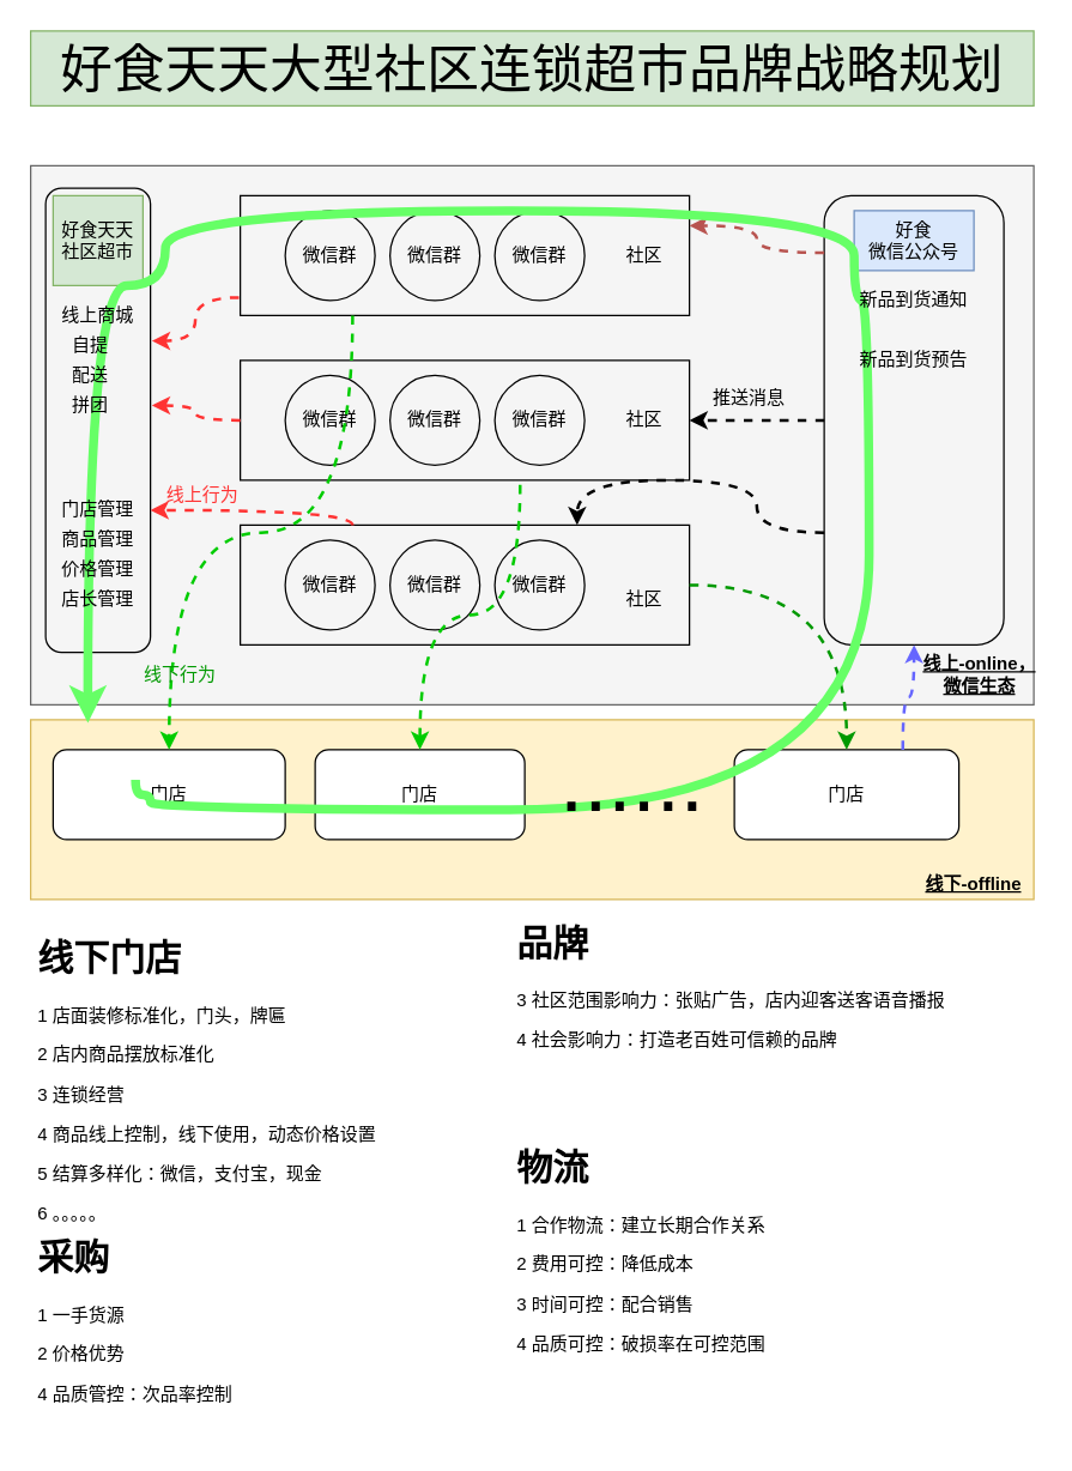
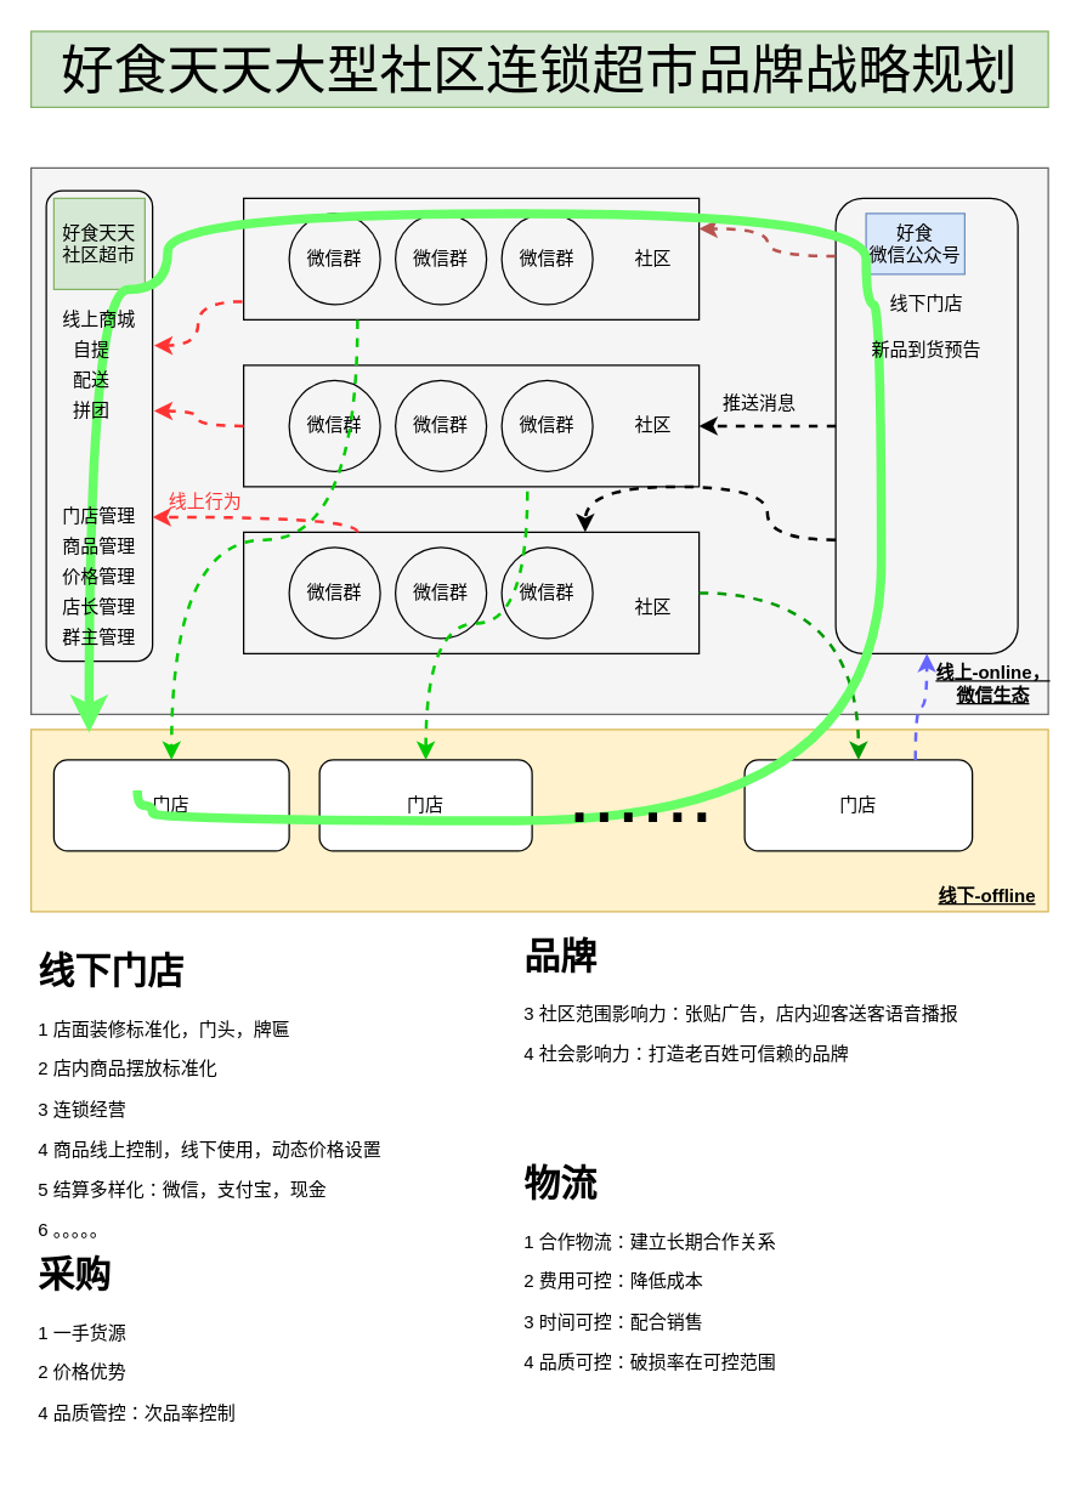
  <mxCell id="0" />
  <mxCell id="1" parent="0" />
  <mxCell id="2" value="" style="rounded=0;whiteSpace=wrap;html=1;fillColor=#f5f5f5;strokeColor=#666666;fontColor=#333333;" parent="1" vertex="1"><mxGeometry x="20" y="110" width="670" height="360" as="geometry" /></mxCell>
  <mxCell id="3" value="" style="rounded=0;whiteSpace=wrap;html=1;fillColor=none;" parent="1" vertex="1"><mxGeometry x="160" y="130" width="300" height="80" as="geometry" /></mxCell>
  <mxCell id="4" value="&lt;span&gt;微信群&lt;/span&gt;" style="ellipse;whiteSpace=wrap;html=1;aspect=fixed;fillColor=none;" parent="1" vertex="1"><mxGeometry x="190" y="140" width="60" height="60" as="geometry" /></mxCell>
  <mxCell id="5" value="&lt;span&gt;微信群&lt;/span&gt;" style="ellipse;whiteSpace=wrap;html=1;aspect=fixed;fillColor=none;" parent="1" vertex="1"><mxGeometry x="260" y="140" width="60" height="60" as="geometry" /></mxCell>
  <mxCell id="6" value="&lt;span&gt;微信群&lt;/span&gt;" style="ellipse;whiteSpace=wrap;html=1;aspect=fixed;fillColor=none;" parent="1" vertex="1"><mxGeometry x="330" y="140" width="60" height="60" as="geometry" /></mxCell>
  <mxCell id="7" value="" style="rounded=0;whiteSpace=wrap;html=1;fillColor=none;" parent="1" vertex="1"><mxGeometry x="160" y="240" width="300" height="80" as="geometry" /></mxCell>
  <mxCell id="8" value="&lt;span&gt;微信群&lt;/span&gt;" style="ellipse;whiteSpace=wrap;html=1;aspect=fixed;fillColor=none;" parent="1" vertex="1"><mxGeometry x="190" y="250" width="60" height="60" as="geometry" /></mxCell>
  <mxCell id="9" value="&lt;span&gt;微信群&lt;/span&gt;" style="ellipse;whiteSpace=wrap;html=1;aspect=fixed;fillColor=none;" parent="1" vertex="1"><mxGeometry x="260" y="250" width="60" height="60" as="geometry" /></mxCell>
  <mxCell id="10" value="&lt;span&gt;微信群&lt;/span&gt;" style="ellipse;whiteSpace=wrap;html=1;aspect=fixed;fillColor=none;" parent="1" vertex="1"><mxGeometry x="330" y="250" width="60" height="60" as="geometry" /></mxCell>
  <mxCell id="11" value="" style="rounded=0;whiteSpace=wrap;html=1;fillColor=none;" parent="1" vertex="1"><mxGeometry x="160" y="350" width="300" height="80" as="geometry" /></mxCell>
  <mxCell id="12" value="&lt;span&gt;微信群&lt;/span&gt;" style="ellipse;whiteSpace=wrap;html=1;aspect=fixed;fillColor=none;" parent="1" vertex="1"><mxGeometry x="190" y="360" width="60" height="60" as="geometry" /></mxCell>
  <mxCell id="13" value="&lt;span&gt;微信群&lt;/span&gt;" style="ellipse;whiteSpace=wrap;html=1;aspect=fixed;fillColor=none;" parent="1" vertex="1"><mxGeometry x="260" y="360" width="60" height="60" as="geometry" /></mxCell>
  <mxCell id="14" value="&lt;span&gt;微信群&lt;/span&gt;" style="ellipse;whiteSpace=wrap;html=1;aspect=fixed;fillColor=none;" parent="1" vertex="1"><mxGeometry x="330" y="360" width="60" height="60" as="geometry" /></mxCell>
  <mxCell id="15" value="社区" style="text;html=1;strokeColor=none;fillColor=none;align=center;verticalAlign=middle;whiteSpace=wrap;rounded=0;" parent="1" vertex="1"><mxGeometry x="410" y="160" width="40" height="20" as="geometry" /></mxCell>
  <mxCell id="16" value="社区" style="text;html=1;strokeColor=none;fillColor=none;align=center;verticalAlign=middle;whiteSpace=wrap;rounded=0;" parent="1" vertex="1"><mxGeometry x="410" y="270" width="40" height="20" as="geometry" /></mxCell>
  <mxCell id="17" value="社区" style="text;html=1;strokeColor=none;fillColor=none;align=center;verticalAlign=middle;whiteSpace=wrap;rounded=0;" parent="1" vertex="1"><mxGeometry x="410" y="390" width="40" height="20" as="geometry" /></mxCell>
  <mxCell id="18" value="" style="rounded=1;whiteSpace=wrap;html=1;fillColor=none;" parent="1" vertex="1"><mxGeometry x="30" y="125" width="70" height="310" as="geometry" /></mxCell>
  <mxCell id="19" value="好食天天&lt;br&gt;社区超市" style="text;html=1;strokeColor=#82b366;fillColor=#d5e8d4;align=center;verticalAlign=middle;whiteSpace=wrap;rounded=0;" parent="1" vertex="1"><mxGeometry x="35" y="130" width="60" height="60" as="geometry" /></mxCell>
  <mxCell id="20" value="" style="rounded=1;whiteSpace=wrap;html=1;fillColor=none;" parent="1" vertex="1"><mxGeometry x="550" y="130" width="120" height="300" as="geometry" /></mxCell>
- <mxCell id="21" value="好食&lt;br&gt;微信公众号" style="text;html=1;strokeColor=#6c8ebf;fillColor=#dae8fc;align=center;verticalAlign=middle;whiteSpace=wrap;rounded=0;" parent="1" vertex="1"><mxGeometry x="570" y="140" width="80" height="40" as="geometry" /></mxCell>
+ <mxCell id="21" value="好食&lt;br&gt;微信公众号" style="text;html=1;strokeColor=#6c8ebf;fillColor=#dae8fc;align=center;verticalAlign=middle;whiteSpace=wrap;rounded=0;" parent="1" vertex="1"><mxGeometry x="570" y="140" width="65" height="40" as="geometry" /></mxCell>
  <mxCell id="22" value="" style="rounded=0;whiteSpace=wrap;html=1;fillColor=#fff2cc;strokeColor=#d6b656;" parent="1" vertex="1"><mxGeometry x="20" y="480" width="670" height="120" as="geometry" /></mxCell>
  <mxCell id="23" value="线上-online，微信生态" style="text;html=1;strokeColor=none;fillColor=none;align=center;verticalAlign=middle;whiteSpace=wrap;rounded=0;fontStyle=5" parent="1" vertex="1"><mxGeometry x="614" y="440" width="80" height="20" as="geometry" /></mxCell>
  <mxCell id="24" value="线下-offline" style="text;html=1;strokeColor=none;fillColor=none;align=center;verticalAlign=middle;whiteSpace=wrap;rounded=0;fontStyle=5" parent="1" vertex="1"><mxGeometry x="610" y="580" width="80" height="20" as="geometry" /></mxCell>
  <mxCell id="25" value="" style="endArrow=classic;html=1;exitX=0;exitY=0.127;exitDx=0;exitDy=0;entryX=1;entryY=0.25;entryDx=0;entryDy=0;endFill=1;exitPerimeter=0;dashed=1;edgeStyle=orthogonalEdgeStyle;curved=1;fillColor=#f8cecc;strokeColor=#b85450;strokeWidth=2;" parent="1" source="20" target="3" edge="1"><mxGeometry relative="1" as="geometry"><mxPoint x="580" y="310" as="sourcePoint" /><mxPoint x="680" y="310" as="targetPoint" /></mxGeometry></mxCell>
  <mxCell id="26" value="" style="endArrow=classic;html=1;exitX=0;exitY=0.5;exitDx=0;exitDy=0;endFill=1;dashed=1;edgeStyle=orthogonalEdgeStyle;curved=1;strokeWidth=2;" parent="1" source="20" target="7" edge="1"><mxGeometry relative="1" as="geometry"><mxPoint x="510" y="178.1" as="sourcePoint" /><mxPoint x="470" y="160" as="targetPoint" /></mxGeometry></mxCell>
  <mxCell id="27" value="" style="endArrow=classic;html=1;exitX=0;exitY=0.75;exitDx=0;exitDy=0;endFill=1;dashed=1;edgeStyle=orthogonalEdgeStyle;curved=1;entryX=0.75;entryY=0;entryDx=0;entryDy=0;strokeWidth=2;" parent="1" source="20" target="11" edge="1"><mxGeometry relative="1" as="geometry"><mxPoint x="510" y="290" as="sourcePoint" /><mxPoint x="470" y="290" as="targetPoint" /><Array as="points"><mxPoint x="505" y="355" /><mxPoint x="505" y="320" /><mxPoint x="385" y="320" /></Array></mxGeometry></mxCell>
  <mxCell id="28" value="门店" style="rounded=1;whiteSpace=wrap;html=1;fillColor=#ffffff;" parent="1" vertex="1"><mxGeometry x="35" y="500" width="155" height="60" as="geometry" /></mxCell>
  <mxCell id="29" value="&lt;span&gt;门店&lt;/span&gt;" style="rounded=1;whiteSpace=wrap;html=1;fillColor=#ffffff;" parent="1" vertex="1"><mxGeometry x="210" y="500" width="140" height="60" as="geometry" /></mxCell>
  <mxCell id="30" value="&lt;span&gt;门店&lt;/span&gt;" style="rounded=1;whiteSpace=wrap;html=1;fillColor=#ffffff;" parent="1" vertex="1"><mxGeometry x="490" y="500" width="150" height="60" as="geometry" /></mxCell>
  <mxCell id="31" value="&lt;h1&gt;线下门店&lt;/h1&gt;&lt;p&gt;1&amp;nbsp;店面装修标准化，门头，牌匾&lt;/p&gt;&lt;p&gt;2&amp;nbsp;店内商品摆放标准化&lt;/p&gt;&lt;p&gt;3&amp;nbsp;连锁经营&lt;/p&gt;&lt;p&gt;4&amp;nbsp;商品线上控制，线下使用，动态价格设置&lt;/p&gt;&lt;p&gt;5&amp;nbsp;结算多样化：微信，支付宝，现金&lt;/p&gt;&lt;p&gt;6 。。。。。&lt;/p&gt;&lt;p&gt;&lt;br&gt;&lt;/p&gt;" style="text;html=1;strokeColor=none;fillColor=none;spacing=5;spacingTop=-20;whiteSpace=wrap;overflow=hidden;rounded=0;" parent="1" vertex="1"><mxGeometry x="20" y="620" width="330" height="200" as="geometry" /></mxCell>
  <mxCell id="32" value="&lt;h1&gt;品牌&lt;/h1&gt;&lt;p&gt;3&amp;nbsp;社区范围影响力：张贴广告，店内迎客送客语音播报&lt;br&gt;&lt;/p&gt;&lt;p&gt;4&amp;nbsp;社会影响力：打造老百姓可信赖的品牌&lt;/p&gt;&lt;p&gt;&lt;br&gt;&lt;/p&gt;" style="text;html=1;strokeColor=none;fillColor=none;spacing=5;spacingTop=-20;whiteSpace=wrap;overflow=hidden;rounded=0;" parent="1" vertex="1"><mxGeometry x="340" y="610" width="300" height="140" as="geometry" /></mxCell>
  <mxCell id="33" value="&lt;h1&gt;采购&lt;/h1&gt;&lt;p&gt;1&amp;nbsp;一手货源&lt;/p&gt;&lt;p&gt;2&amp;nbsp;价格优势&lt;/p&gt;&lt;p&gt;4&amp;nbsp;品质管控：次品率控制&lt;/p&gt;&lt;p&gt;&lt;br&gt;&lt;/p&gt;" style="text;html=1;strokeColor=none;fillColor=none;spacing=5;spacingTop=-20;whiteSpace=wrap;overflow=hidden;rounded=0;" parent="1" vertex="1"><mxGeometry x="20" y="820" width="300" height="140" as="geometry" /></mxCell>
  <mxCell id="34" value="&lt;h1&gt;物流&lt;/h1&gt;&lt;p&gt;1&amp;nbsp;合作物流：建立长期合作关系&lt;/p&gt;&lt;p&gt;2&amp;nbsp;费用可控：降低成本&lt;/p&gt;&lt;p&gt;3&amp;nbsp;时间可控：配合销售&lt;/p&gt;&lt;p&gt;4&amp;nbsp;品质可控：破损率在可控范围&lt;/p&gt;&lt;p&gt;&lt;br&gt;&lt;/p&gt;" style="text;html=1;strokeColor=none;fillColor=none;spacing=5;spacingTop=-20;whiteSpace=wrap;overflow=hidden;rounded=0;" parent="1" vertex="1"><mxGeometry x="340" y="760" width="300" height="150" as="geometry" /></mxCell>
  <mxCell id="35" value="" style="endArrow=classic;html=1;dashed=1;strokeColor=#FF3333;strokeWidth=2;exitX=-0.003;exitY=0.85;exitDx=0;exitDy=0;exitPerimeter=0;edgeStyle=orthogonalEdgeStyle;curved=1;entryX=1.014;entryY=0.329;entryDx=0;entryDy=0;entryPerimeter=0;" parent="1" source="3" target="18" edge="1"><mxGeometry relative="1" as="geometry"><mxPoint x="70" y="310" as="sourcePoint" /><mxPoint x="230" y="310" as="targetPoint" /></mxGeometry></mxCell>
  <mxCell id="36" value="" style="endArrow=classic;html=1;dashed=1;strokeColor=#FF3333;strokeWidth=2;entryX=1.014;entryY=0.468;entryDx=0;entryDy=0;edgeStyle=orthogonalEdgeStyle;curved=1;entryPerimeter=0;" parent="1" source="7" target="18" edge="1"><mxGeometry relative="1" as="geometry"><mxPoint x="169.1" y="208" as="sourcePoint" /><mxPoint x="145" y="180" as="targetPoint" /></mxGeometry></mxCell>
  <mxCell id="37" value="" style="endArrow=classic;html=1;dashed=1;strokeColor=#FF3333;strokeWidth=2;edgeStyle=orthogonalEdgeStyle;curved=1;exitX=0.25;exitY=0;exitDx=0;exitDy=0;" parent="1" source="11" target="18" edge="1"><mxGeometry relative="1" as="geometry"><mxPoint x="170" y="290" as="sourcePoint" /><mxPoint x="110.98" y="280.08" as="targetPoint" /><Array as="points"><mxPoint x="235" y="340" /></Array></mxGeometry></mxCell>
  <mxCell id="38" value="" style="endArrow=classic;html=1;endFill=1;dashed=1;edgeStyle=orthogonalEdgeStyle;curved=1;strokeWidth=2;strokeColor=#6666FF;exitX=0.75;exitY=0;exitDx=0;exitDy=0;" parent="1" source="30" target="20" edge="1"><mxGeometry relative="1" as="geometry"><mxPoint x="560" y="365" as="sourcePoint" /><mxPoint x="395" y="360" as="targetPoint" /></mxGeometry></mxCell>
  <mxCell id="39" value="" style="endArrow=classic;html=1;exitX=0.25;exitY=1;exitDx=0;exitDy=0;endFill=1;dashed=1;edgeStyle=orthogonalEdgeStyle;curved=1;strokeWidth=2;strokeColor=#00CC00;" parent="1" source="3" target="28" edge="1"><mxGeometry relative="1" as="geometry"><mxPoint x="550" y="510" as="sourcePoint" /><mxPoint x="620" y="440" as="targetPoint" /></mxGeometry></mxCell>
  <mxCell id="40" value="" style="endArrow=classic;html=1;exitX=0.623;exitY=1.038;exitDx=0;exitDy=0;endFill=1;dashed=1;edgeStyle=orthogonalEdgeStyle;curved=1;strokeWidth=2;exitPerimeter=0;strokeColor=#00CC00;" parent="1" source="7" target="29" edge="1"><mxGeometry relative="1" as="geometry"><mxPoint x="245" y="220" as="sourcePoint" /><mxPoint x="105" y="510" as="targetPoint" /></mxGeometry></mxCell>
  <mxCell id="41" value="" style="endArrow=classic;html=1;exitX=1;exitY=0.5;exitDx=0;exitDy=0;endFill=1;dashed=1;edgeStyle=orthogonalEdgeStyle;curved=1;strokeWidth=2;strokeColor=#009900;" parent="1" source="11" target="30" edge="1"><mxGeometry relative="1" as="geometry"><mxPoint x="356.9" y="333.04" as="sourcePoint" /><mxPoint x="250" y="510" as="targetPoint" /></mxGeometry></mxCell>
  <mxCell id="42" value="" style="endArrow=classic;html=1;strokeWidth=6;strokeColor=#66FF66;edgeStyle=orthogonalEdgeStyle;curved=1;entryX=0.057;entryY=0.017;entryDx=0;entryDy=0;entryPerimeter=0;" parent="1" target="22" edge="1"><mxGeometry relative="1" as="geometry"><mxPoint x="90" y="520" as="sourcePoint" /><mxPoint x="710" y="360" as="targetPoint" /><Array as="points"><mxPoint x="90" y="530" /><mxPoint x="100" y="530" /><mxPoint x="100" y="540" /><mxPoint x="580" y="540" /><mxPoint x="580" y="200" /><mxPoint x="570" y="200" /><mxPoint x="570" y="140" /><mxPoint x="110" y="140" /><mxPoint x="110" y="190" /><mxPoint x="58" y="190" /></Array></mxGeometry></mxCell>
  <mxCell id="43" value="门店管理" style="text;html=1;strokeColor=none;fillColor=none;align=center;verticalAlign=middle;whiteSpace=wrap;rounded=0;" parent="1" vertex="1"><mxGeometry x="35" y="330" width="60" height="20" as="geometry" /></mxCell>
  <mxCell id="44" value="价格管理" style="text;html=1;strokeColor=none;fillColor=none;align=center;verticalAlign=middle;whiteSpace=wrap;rounded=0;" parent="1" vertex="1"><mxGeometry x="35" y="370" width="60" height="20" as="geometry" /></mxCell>
  <mxCell id="45" value="商品管理" style="text;html=1;strokeColor=none;fillColor=none;align=center;verticalAlign=middle;whiteSpace=wrap;rounded=0;" parent="1" vertex="1"><mxGeometry x="35" y="350" width="60" height="20" as="geometry" /></mxCell>
- <mxCell id="46" value="新品到货通知" style="text;html=1;strokeColor=none;fillColor=none;align=center;verticalAlign=middle;whiteSpace=wrap;rounded=0;" parent="1" vertex="1"><mxGeometry x="570" y="190" width="80" height="20" as="geometry" /></mxCell>
- <mxCell id="47" value="新品到货预告" style="text;html=1;strokeColor=none;fillColor=none;align=center;verticalAlign=middle;whiteSpace=wrap;rounded=0;" parent="1" vertex="1"><mxGeometry x="570" y="230" width="80" height="20" as="geometry" /></mxCell>
+ <mxCell id="46" value="线下门店" style="text;html=1;strokeColor=none;fillColor=none;align=center;verticalAlign=middle;whiteSpace=wrap;rounded=0;" parent="1" vertex="1"><mxGeometry x="570" y="190" width="80" height="20" as="geometry" /></mxCell>
+ <mxCell id="47" value="新品到货预告" style="text;html=1;strokeColor=none;fillColor=none;align=center;verticalAlign=middle;whiteSpace=wrap;rounded=0;" parent="1" vertex="1"><mxGeometry x="570" y="220" width="80" height="20" as="geometry" /></mxCell>
  <mxCell id="48" value="店长管理" style="text;html=1;strokeColor=none;fillColor=none;align=center;verticalAlign=middle;whiteSpace=wrap;rounded=0;" parent="1" vertex="1"><mxGeometry x="35" y="390" width="60" height="20" as="geometry" /></mxCell>
+ <mxCell id="49" value="群主管理" style="text;html=1;strokeColor=none;fillColor=none;align=center;verticalAlign=middle;whiteSpace=wrap;rounded=0;" parent="1" vertex="1"><mxGeometry x="35" y="410" width="60" height="20" as="geometry" /></mxCell>
  <mxCell id="50" value="线上商城" style="text;html=1;strokeColor=none;fillColor=none;align=center;verticalAlign=middle;whiteSpace=wrap;rounded=0;" parent="1" vertex="1"><mxGeometry x="35" y="200" width="60" height="20" as="geometry" /></mxCell>
  <mxCell id="51" value="自提" style="text;html=1;strokeColor=none;fillColor=none;align=center;verticalAlign=middle;whiteSpace=wrap;rounded=0;" parent="1" vertex="1"><mxGeometry x="30" y="220" width="60" height="20" as="geometry" /></mxCell>
  <mxCell id="52" value="配送" style="text;html=1;strokeColor=none;fillColor=none;align=center;verticalAlign=middle;whiteSpace=wrap;rounded=0;" parent="1" vertex="1"><mxGeometry x="30" y="240" width="60" height="20" as="geometry" /></mxCell>
  <mxCell id="53" value="拼团" style="text;html=1;strokeColor=none;fillColor=none;align=center;verticalAlign=middle;whiteSpace=wrap;rounded=0;" parent="1" vertex="1"><mxGeometry x="30" y="260" width="60" height="20" as="geometry" /></mxCell>
  <mxCell id="54" value="......" style="text;html=1;strokeColor=none;fillColor=none;align=center;verticalAlign=middle;whiteSpace=wrap;rounded=0;strokeWidth=16;fontSize=58;" parent="1" vertex="1"><mxGeometry x="384" y="510" width="76" height="20" as="geometry" /></mxCell>
  <mxCell id="55" value="推送消息" style="text;html=1;strokeColor=none;fillColor=none;align=center;verticalAlign=middle;whiteSpace=wrap;rounded=0;fontSize=12;" parent="1" vertex="1"><mxGeometry x="475" y="255" width="50" height="20" as="geometry" /></mxCell>
  <mxCell id="56" value="线上行为" style="text;html=1;strokeColor=none;fillColor=none;align=center;verticalAlign=middle;whiteSpace=wrap;rounded=0;fontSize=12;fontColor=#FF3333;" parent="1" vertex="1"><mxGeometry x="110" y="320" width="50" height="20" as="geometry" /></mxCell>
- <mxCell id="57" value="线下行为" style="text;html=1;strokeColor=none;fillColor=none;align=center;verticalAlign=middle;whiteSpace=wrap;rounded=0;fontSize=12;fontColor=#009900;" parent="1" vertex="1"><mxGeometry x="95" y="440" width="50" height="20" as="geometry" /></mxCell>
  <mxCell id="58" value="好食天天大型社区连锁超市品牌战略规划" style="text;html=1;strokeColor=#82b366;fillColor=#d5e8d4;align=center;verticalAlign=middle;whiteSpace=wrap;rounded=0;fontSize=35;" parent="1" vertex="1"><mxGeometry x="20" y="20" width="670" height="50" as="geometry" /></mxCell>
